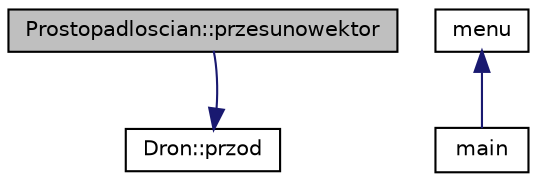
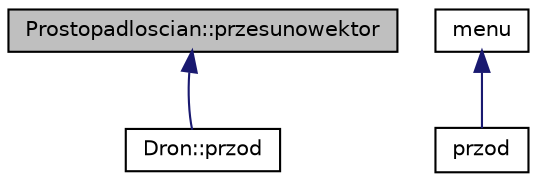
  digraph {
    rankdir=TB
    node [color=black fillcolor=white fontname=Helvetica fontsize=10 shape=record style=filled]
    edge [color=midnightblue dir=back fontname=Helvetica fontsize=10 labelfontname=Helvetica labelfontsize=10 style=solid]
    n1 [fillcolor=grey75 fontcolor=black height=0.2 label="Prostopadloscian::przesunowektor" width=0.4]
    n2 [height=0.2 label="Dron::przod" width=0.4]
    n3 [height=0.2 label=menu width=0.4]
-   n4 [height=0.2 label=main width=0.4]
-   n2 -> n1
+   n4 [height=0.2 label=przod width=0.4]
+   n1 -> n2
    n3 -> n4
  }
